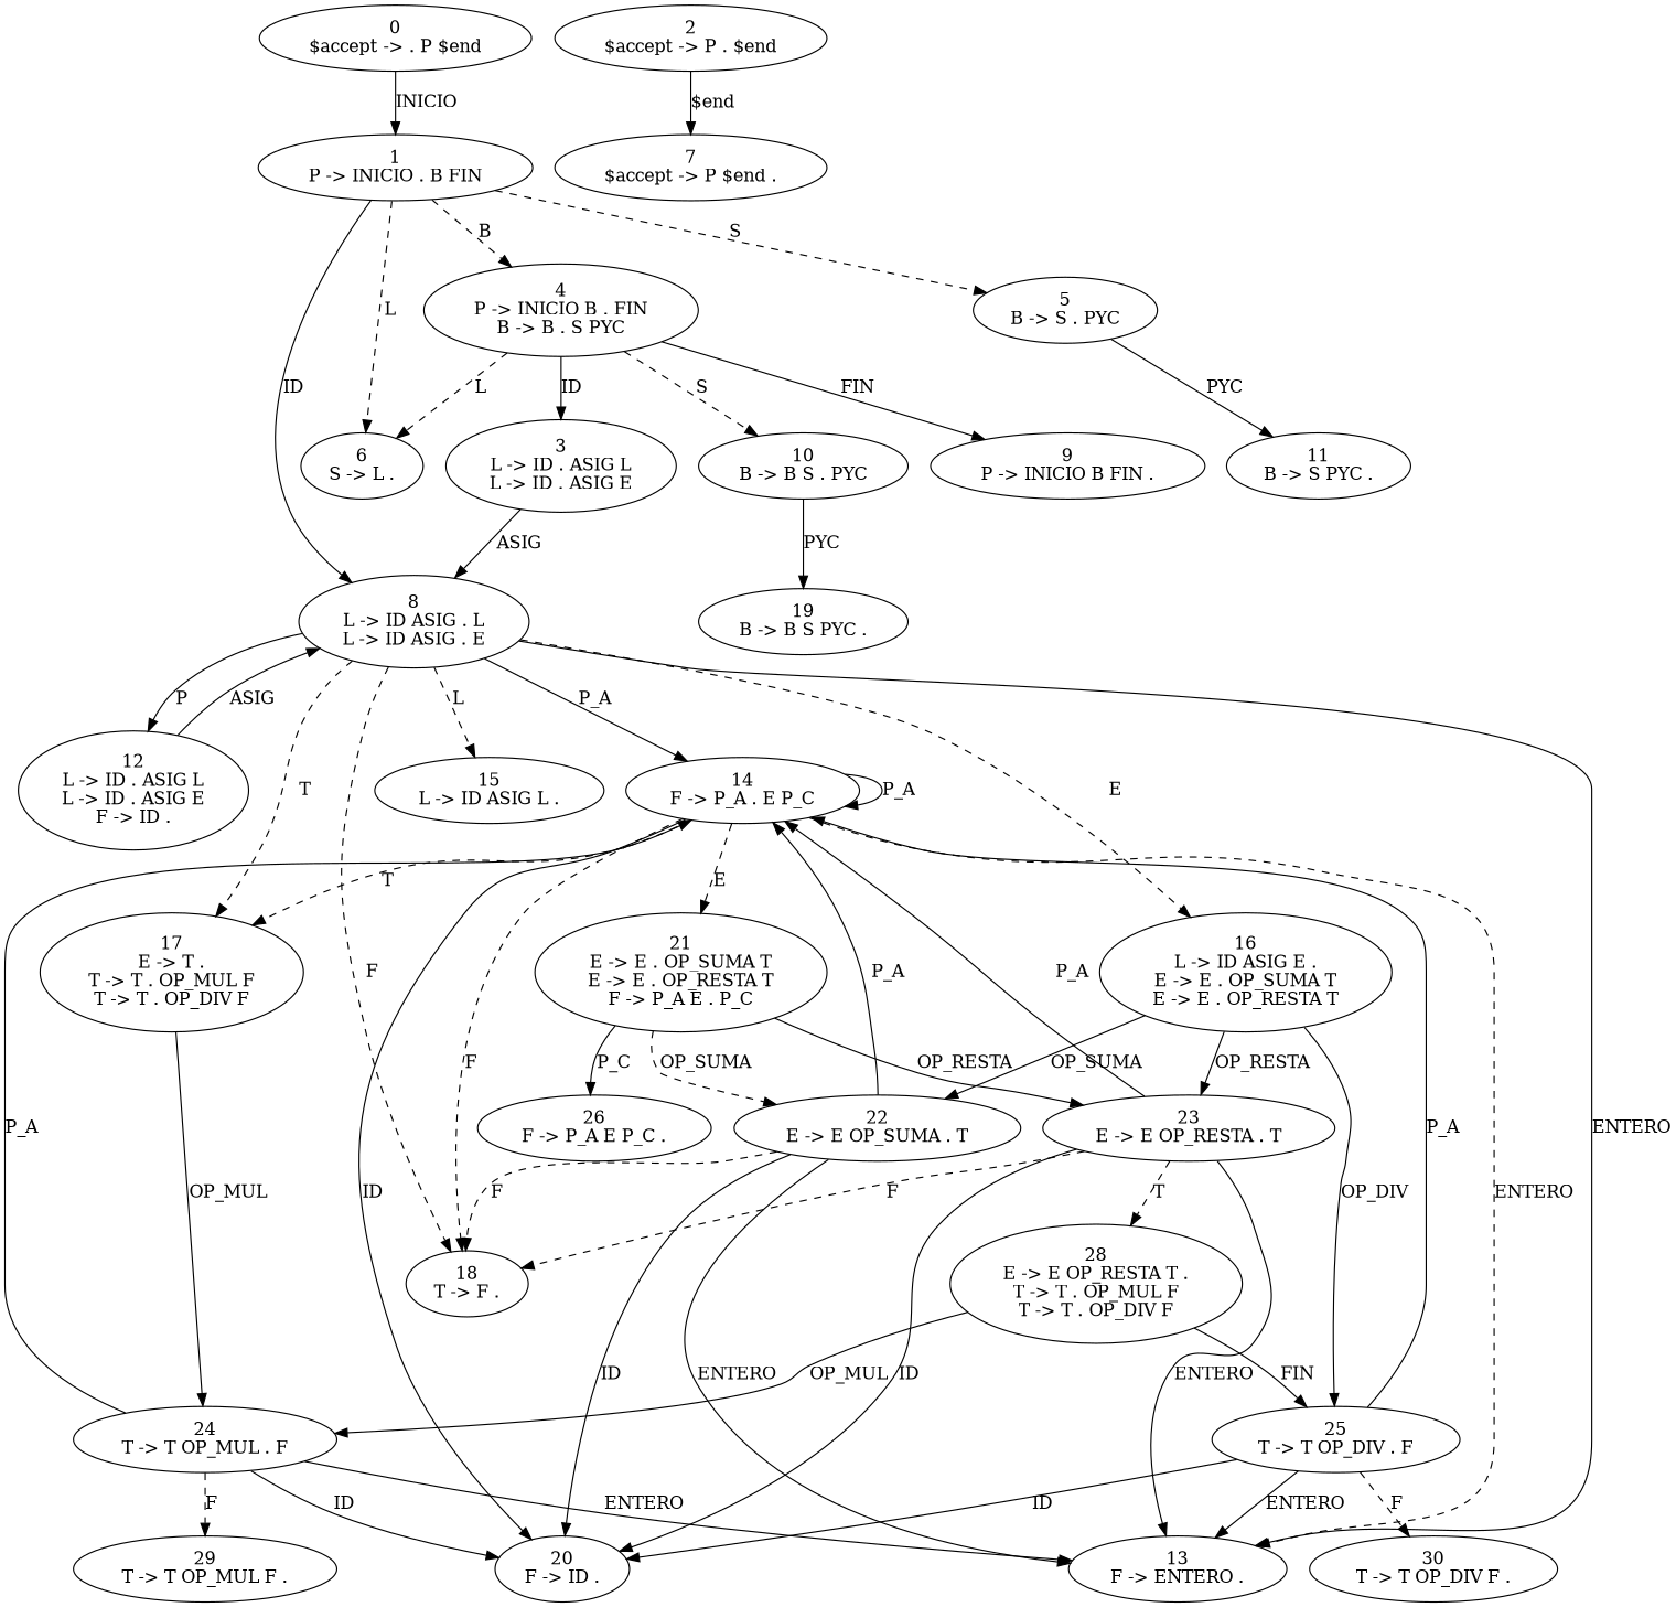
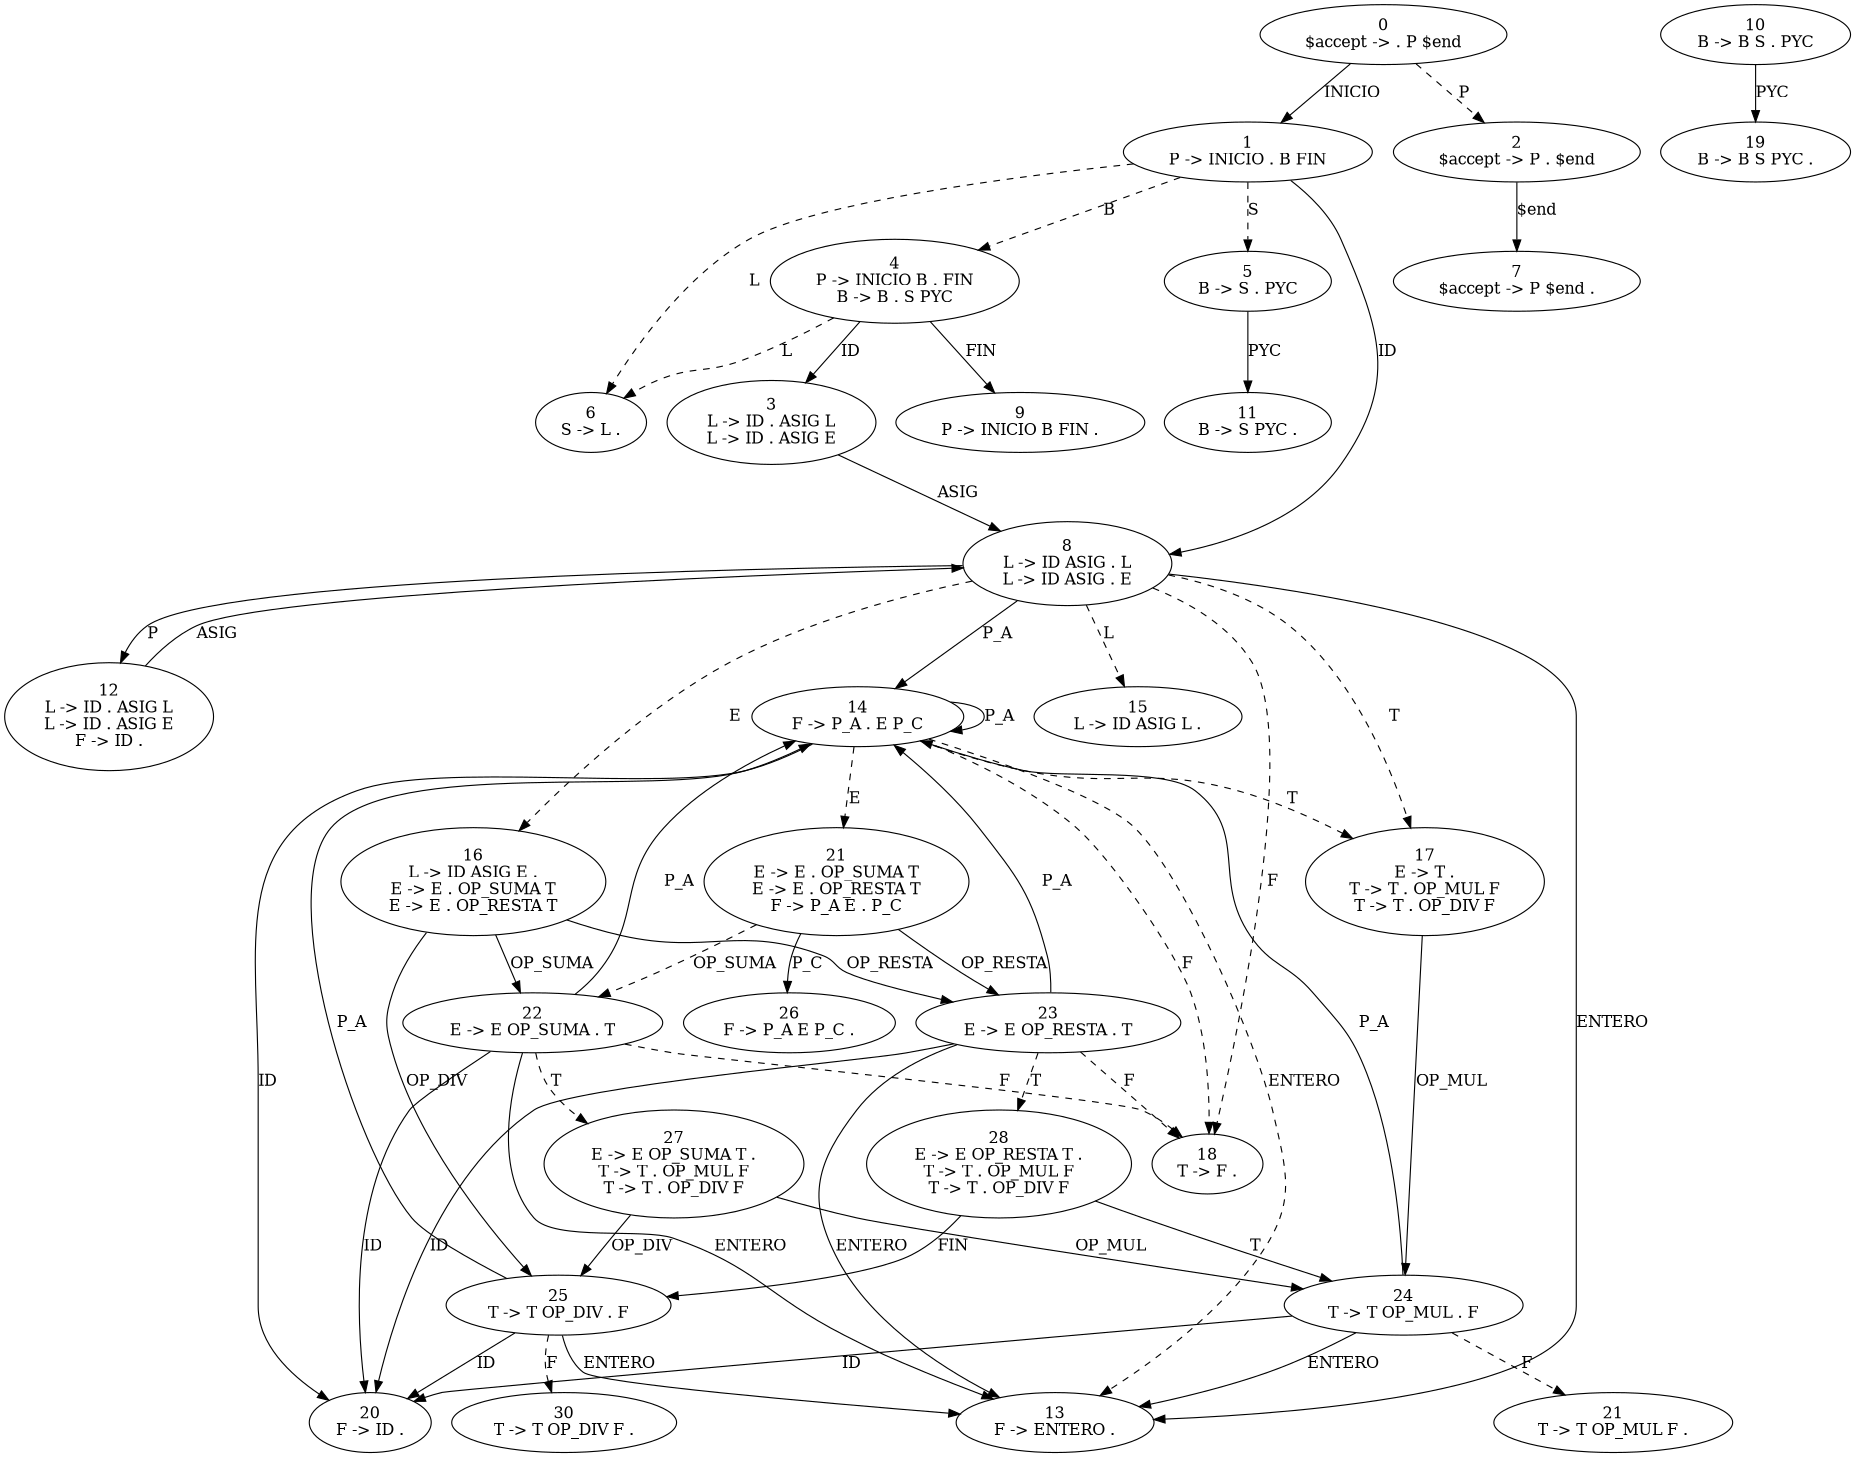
  digraph {
    edge [style=solid]
    n1 [label="0\n$accept -> . P $end"]
    n2 [label="1\nP -> INICIO . B FIN"]
    n3 [label="2\n$accept -> P . $end"]
    n4 [label="4\nP -> INICIO B . FIN\nB -> B . S PYC"]
    n5 [label="5\nB -> S . PYC"]
    n6 [label="6\nS -> L ."]
    n7 [label="8\nL -> ID ASIG . L\nL -> ID ASIG . E"]
    n8 [label="7\n$accept -> P $end ."]
    n9 [label="3\nL -> ID . ASIG L\nL -> ID . ASIG E"]
    n10 [label="9\nP -> INICIO B FIN ."]
    n11 [label="10\nB -> B S . PYC"]
    n12 [label="11\nB -> S PYC ."]
    n13 [label="12\nL -> ID . ASIG L\nL -> ID . ASIG E\nF -> ID ."]
    n14 [label="13\nF -> ENTERO ."]
    n15 [label="14\nF -> P_A . E P_C"]
    n16 [label="15\nL -> ID ASIG L ."]
    n17 [label="16\nL -> ID ASIG E .\nE -> E . OP_SUMA T\nE -> E . OP_RESTA T"]
    n18 [label="17\nE -> T .\nT -> T . OP_MUL F\nT -> T . OP_DIV F"]
    n19 [label="18\nT -> F ."]
    n20 [label="19\nB -> B S PYC ."]
    n21 [label="20\nF -> ID ."]
    n22 [label="21\nE -> E . OP_SUMA T\nE -> E . OP_RESTA T\nF -> P_A E . P_C"]
    n23 [label="22\nE -> E OP_SUMA . T"]
    n24 [label="23\nE -> E OP_RESTA . T"]
    n25 [label="25\nT -> T OP_DIV . F"]
    n26 [label="24\nT -> T OP_MUL . F"]
    n27 [label="26\nF -> P_A E P_C ."]
+   n28 [label="27\nE -> E OP_SUMA T .\nT -> T . OP_MUL F\nT -> T . OP_DIV F"]
    n29 [label="28\nE -> E OP_RESTA T .\nT -> T . OP_MUL F\nT -> T . OP_DIV F"]
-   n30 [label="29\nT -> T OP_MUL F ."]
+   n30 [label="21\nT -> T OP_MUL F ."]
    n31 [label="30\nT -> T OP_DIV F ."]
    n1 -> n2 [label=INICIO]
+   n1 -> n3 [label=P style=dashed]
    n2 -> n4 [label=B style=dashed]
    n2 -> n5 [label=S style=dashed]
    n2 -> n6 [label=L style=dashed]
    n2 -> n7 [label=ID]
    n3 -> n8 [label="$end"]
    n4 -> n6 [label=L style=dashed]
    n4 -> n9 [label=ID]
    n4 -> n10 [label=FIN]
-   n4 -> n11 [label=S style=dashed]
    n5 -> n12 [label=PYC]
    n7 -> n13 [label=P]
    n7 -> n14 [label=ENTERO]
    n7 -> n15 [label=P_A]
    n7 -> n16 [label=L style=dashed]
    n7 -> n17 [label=E style=dashed]
    n7 -> n18 [label=T style=dashed]
    n7 -> n19 [label=F style=dashed]
    n9 -> n7 [label=ASIG]
    n11 -> n20 [label=PYC]
    n13 -> n7 [label=ASIG]
    n15 -> n14 [label=ENTERO style=dashed]
    n15 -> n15 [label=P_A]
    n15 -> n18 [label=T style=dashed]
    n15 -> n19 [label=F style=dashed]
    n15 -> n21 [label=ID]
    n15 -> n22 [label=E style=dashed]
    n17 -> n23 [label=OP_SUMA]
    n17 -> n24 [label=OP_RESTA]
    n17 -> n25 [label=OP_DIV]
    n18 -> n26 [label=OP_MUL]
    n22 -> n23 [label=OP_SUMA style=dashed]
    n22 -> n24 [label=OP_RESTA]
    n22 -> n27 [label=P_C]
    n23 -> n14 [label=ENTERO]
    n23 -> n15 [label=P_A]
    n23 -> n19 [label=F style=dashed]
    n23 -> n21 [label=ID]
+   n23 -> n28 [label=T style=dashed]
    n24 -> n14 [label=ENTERO]
    n24 -> n15 [label=P_A]
    n24 -> n19 [label=F style=dashed]
    n24 -> n21 [label=ID]
    n24 -> n29 [label=T style=dashed]
    n25 -> n14 [label=ENTERO]
    n25 -> n15 [label=P_A]
    n25 -> n21 [label=ID]
    n25 -> n31 [label=F style=dashed]
    n26 -> n14 [label=ENTERO]
    n26 -> n15 [label=P_A]
    n26 -> n21 [label=ID]
    n26 -> n30 [label=F style=dashed]
+   n28 -> n25 [label=OP_DIV]
+   n28 -> n26 [label=OP_MUL]
    n29 -> n25 [label=FIN]
-   n29 -> n26 [label=OP_MUL]
+   n29 -> n26 [label=T]
  }
